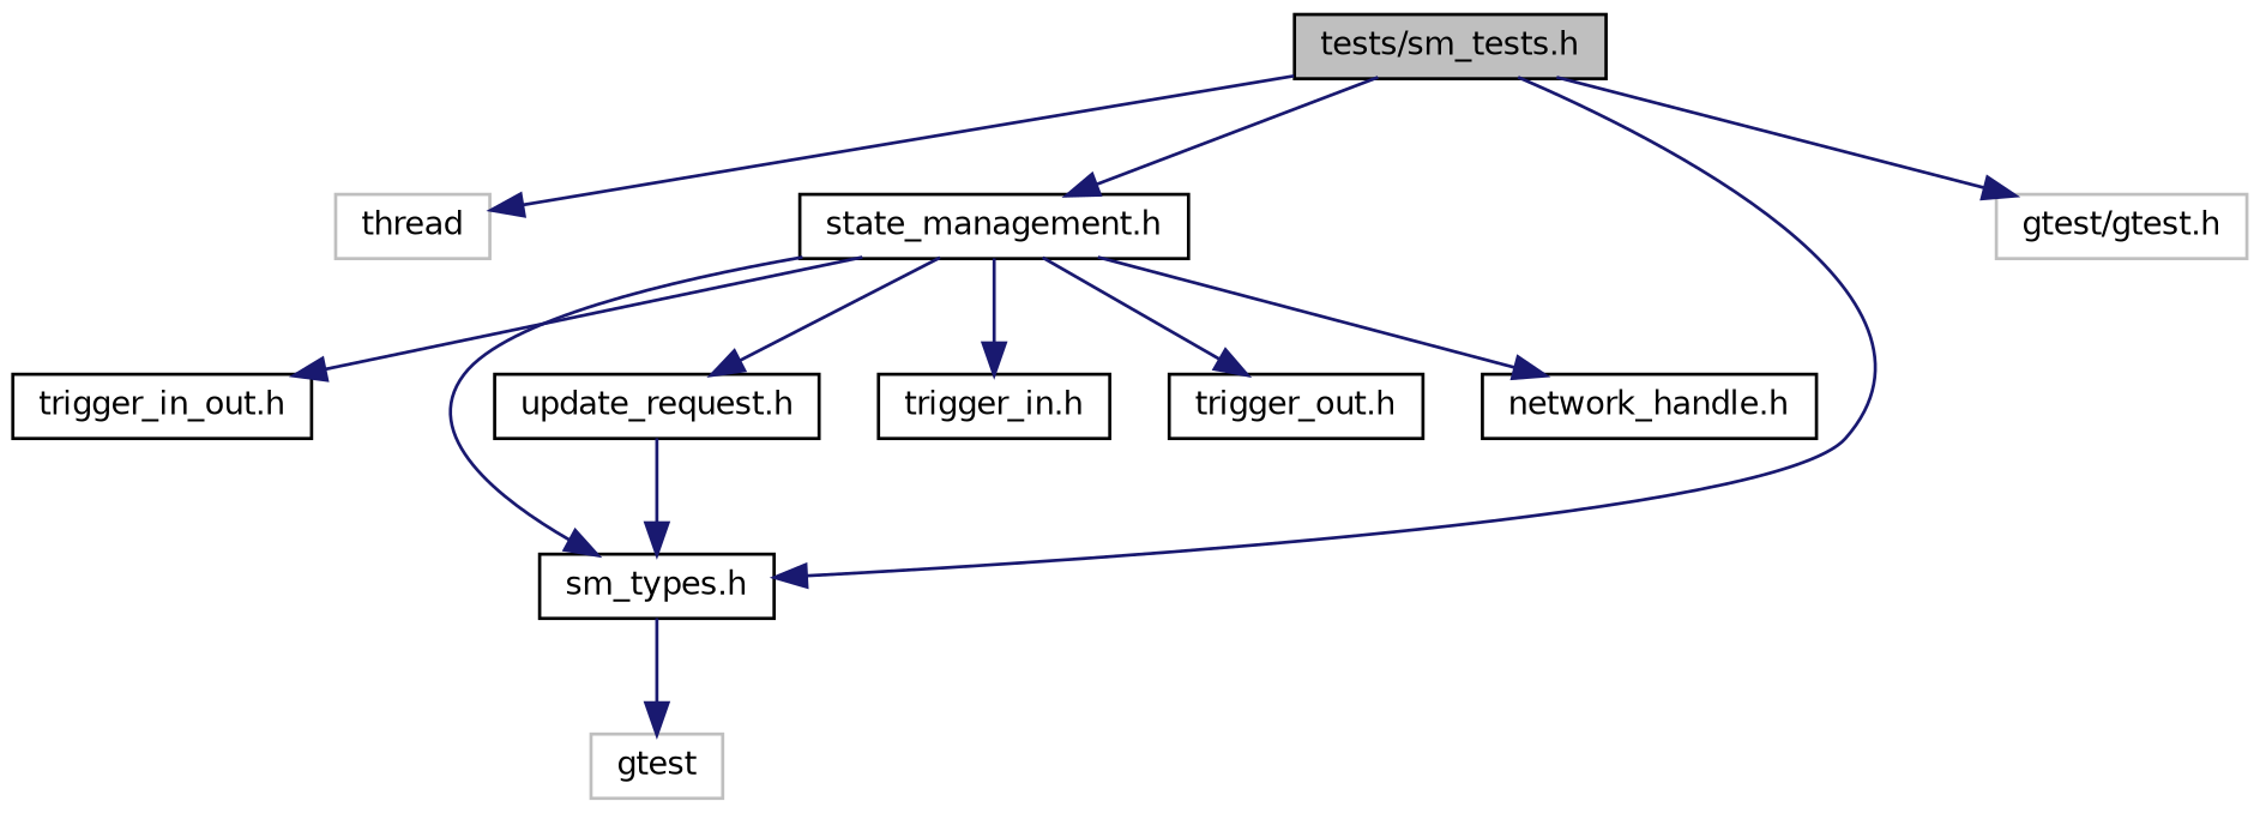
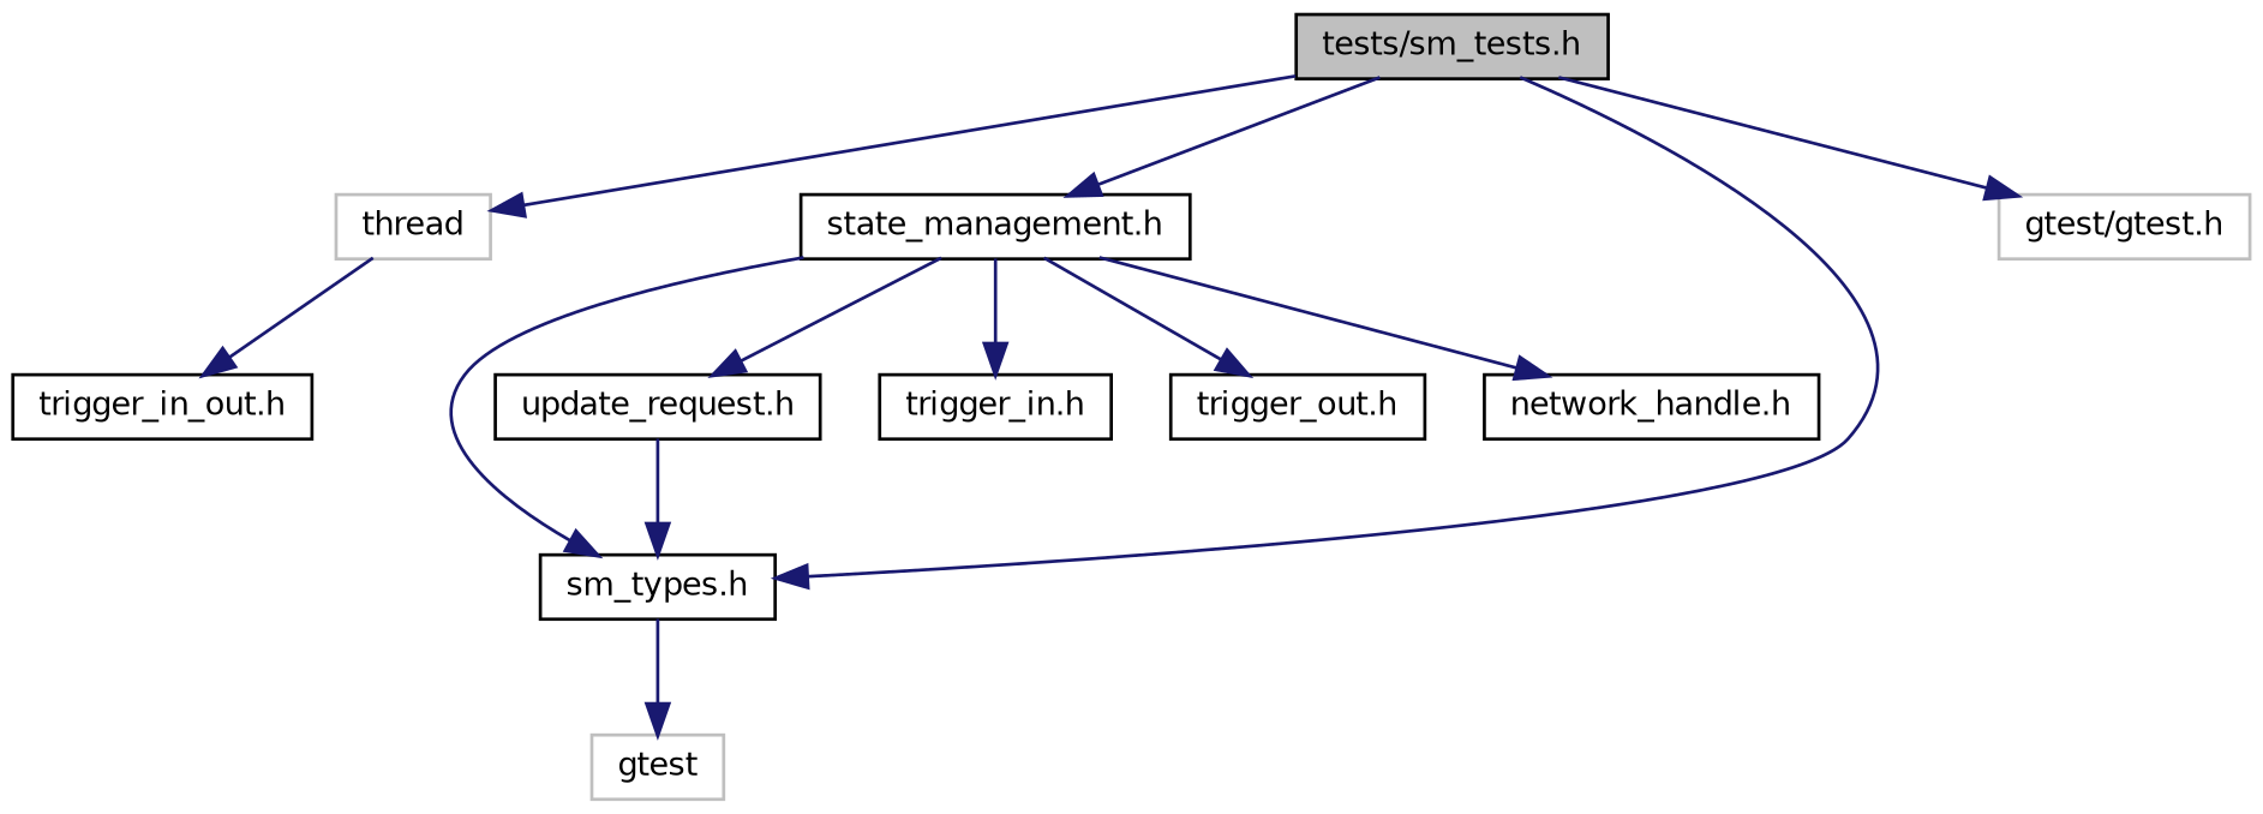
  digraph {
    node [color=black fillcolor=white fontname=Helvetica fontsize=10 shape=record style=filled]
    edge [color=midnightblue fontname=Helvetica fontsize=10 labelfontname=Helvetica labelfontsize=10 style=solid]
    n1 [fillcolor=grey75 fontcolor=black height=0.2 label="tests/sm_tests.h" width=0.4]
    n2 [color=grey75 height=0.2 label=thread width=0.4]
    n3 [height=0.2 label="state_management.h" width=0.4]
    n4 [height=0.2 label="sm_types.h" width=0.4]
    n5 [color=grey75 height=0.2 label="gtest/gtest.h" width=0.4]
    n6 [height=0.2 label="update_request.h" width=0.4]
    n7 [height=0.2 label="trigger_in.h" width=0.4]
    n8 [height=0.2 label="trigger_in_out.h" width=0.4]
    n9 [height=0.2 label="trigger_out.h" width=0.4]
    n10 [height=0.2 label="network_handle.h" width=0.4]
    n11 [color=grey75 height=0.2 label=gtest width=0.4]
    n1 -> n2
    n1 -> n3
    n1 -> n4
    n1 -> n5
    n3 -> n4
    n3 -> n6
    n3 -> n7
-   n3 -> n8
+   n2 -> n8
    n3 -> n9
    n3 -> n10
    n4 -> n11
    n6 -> n4
  }
